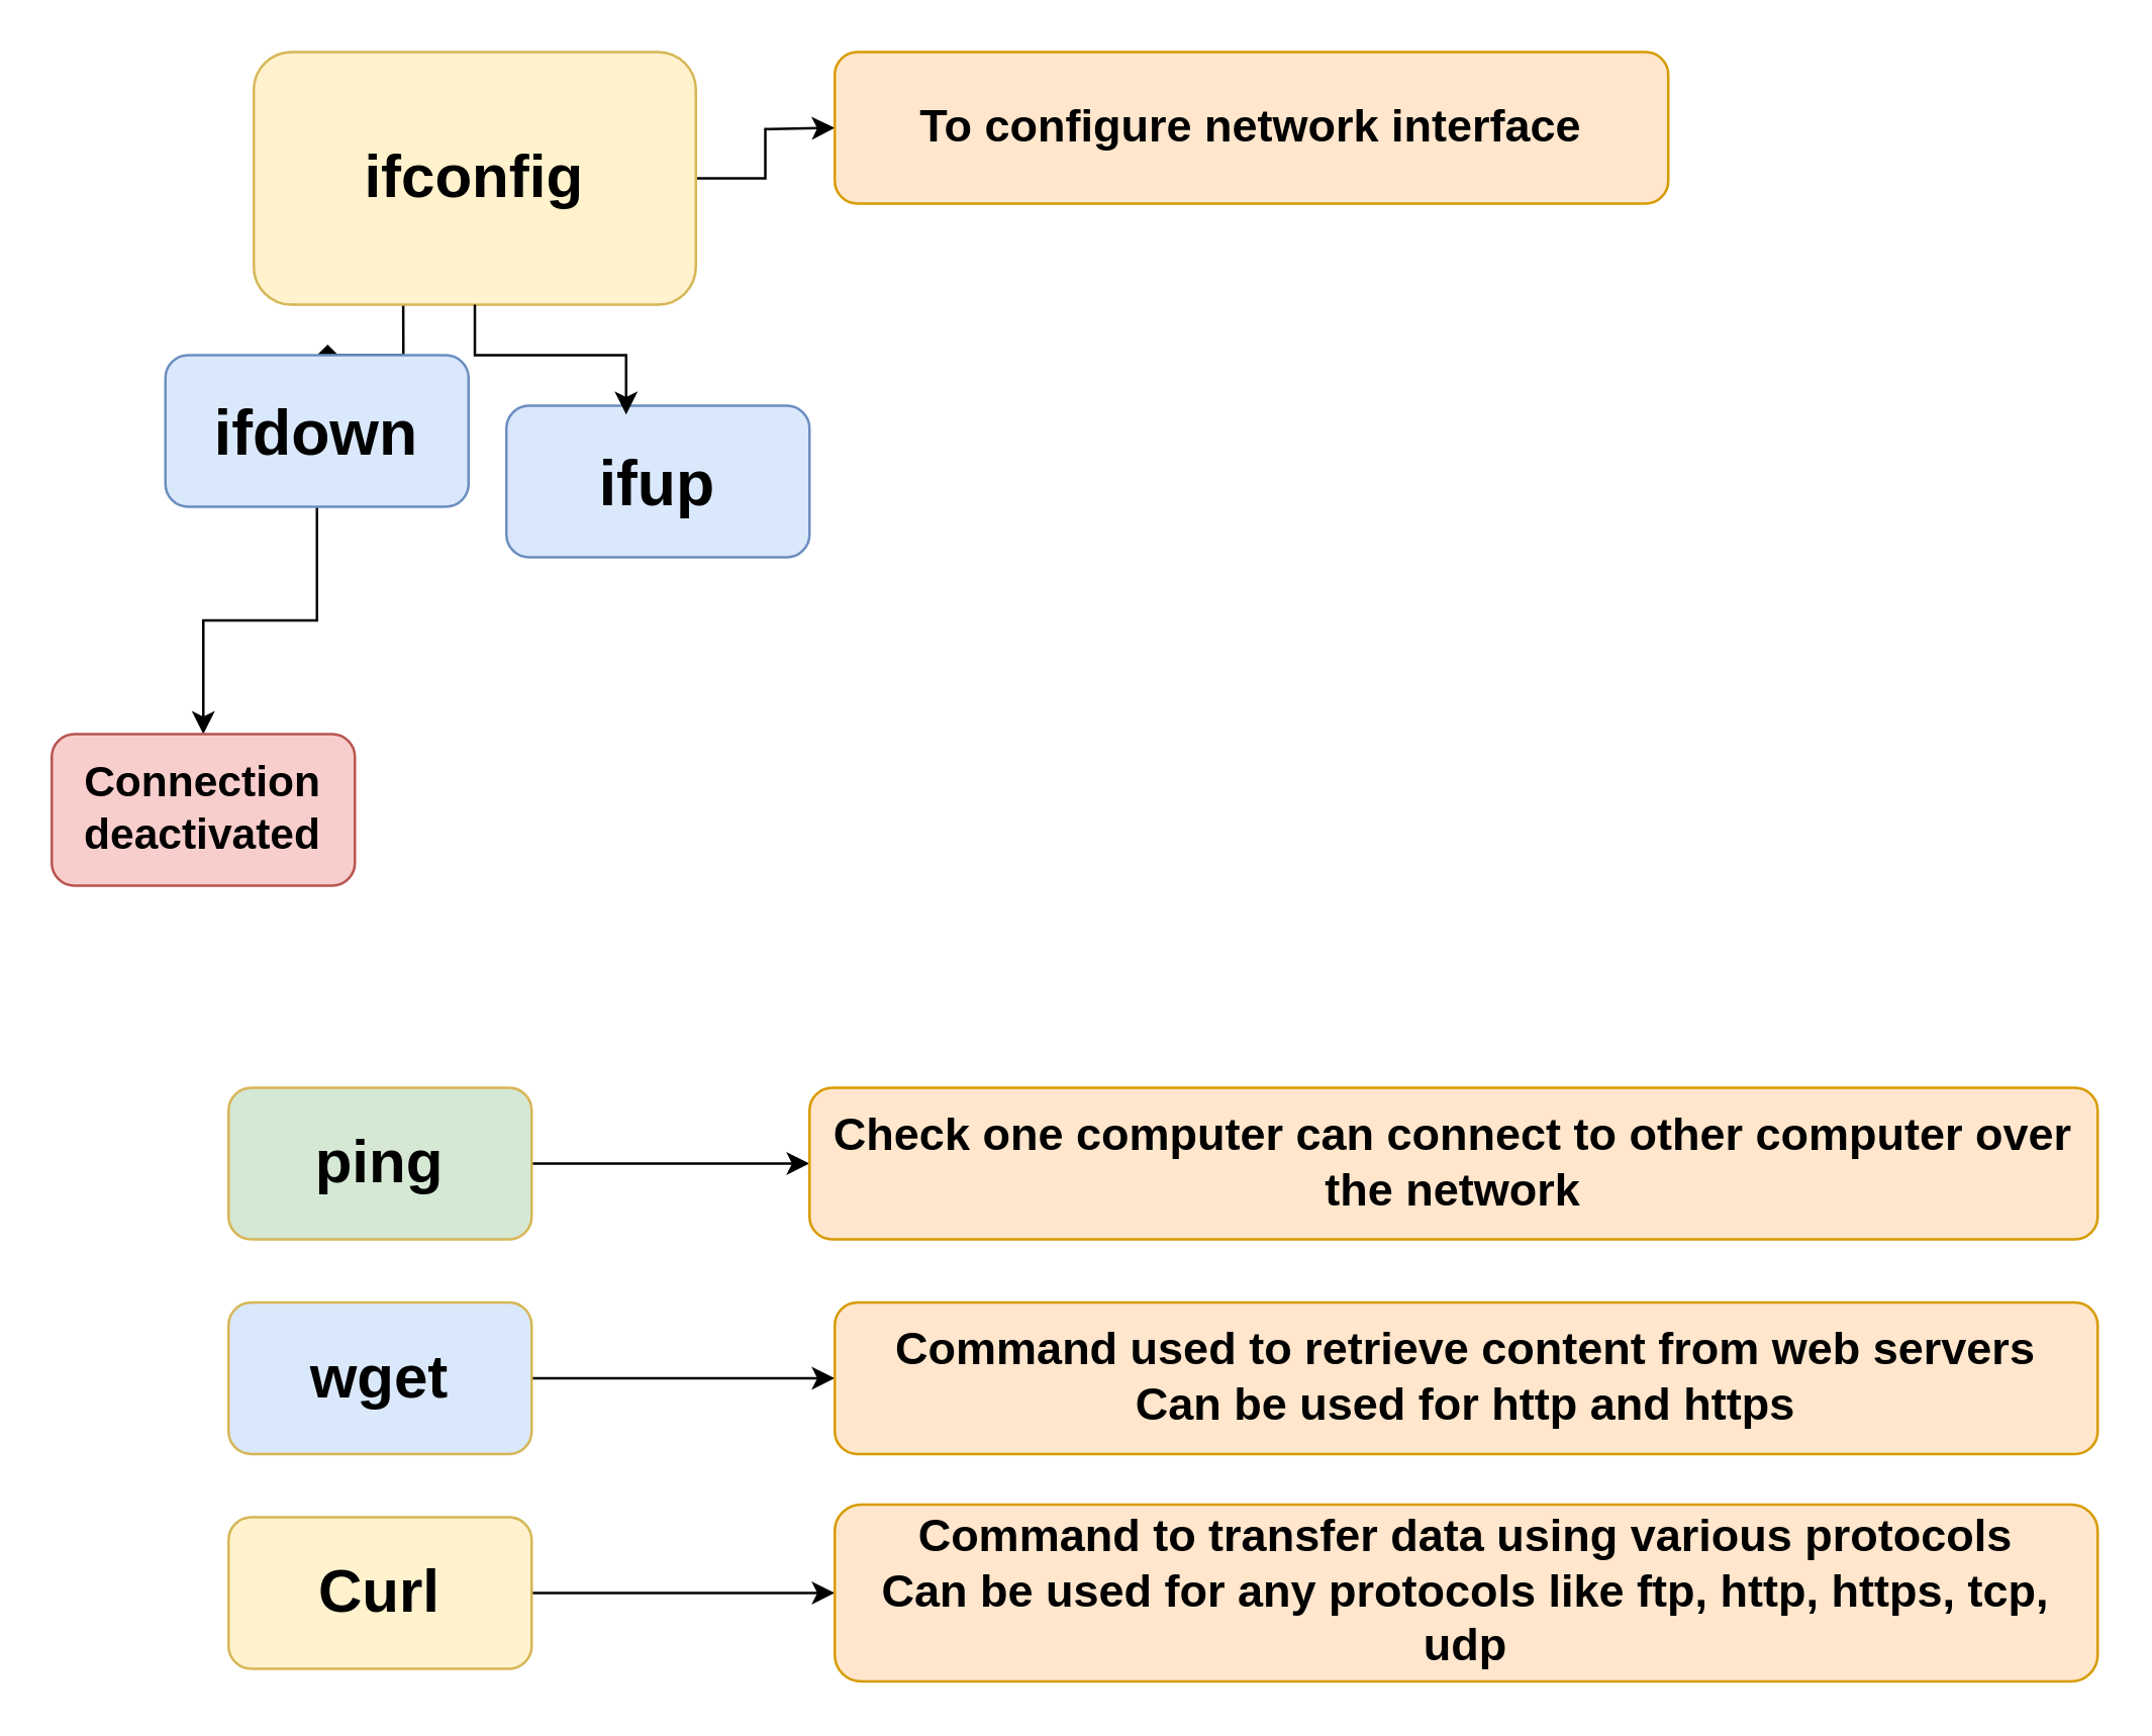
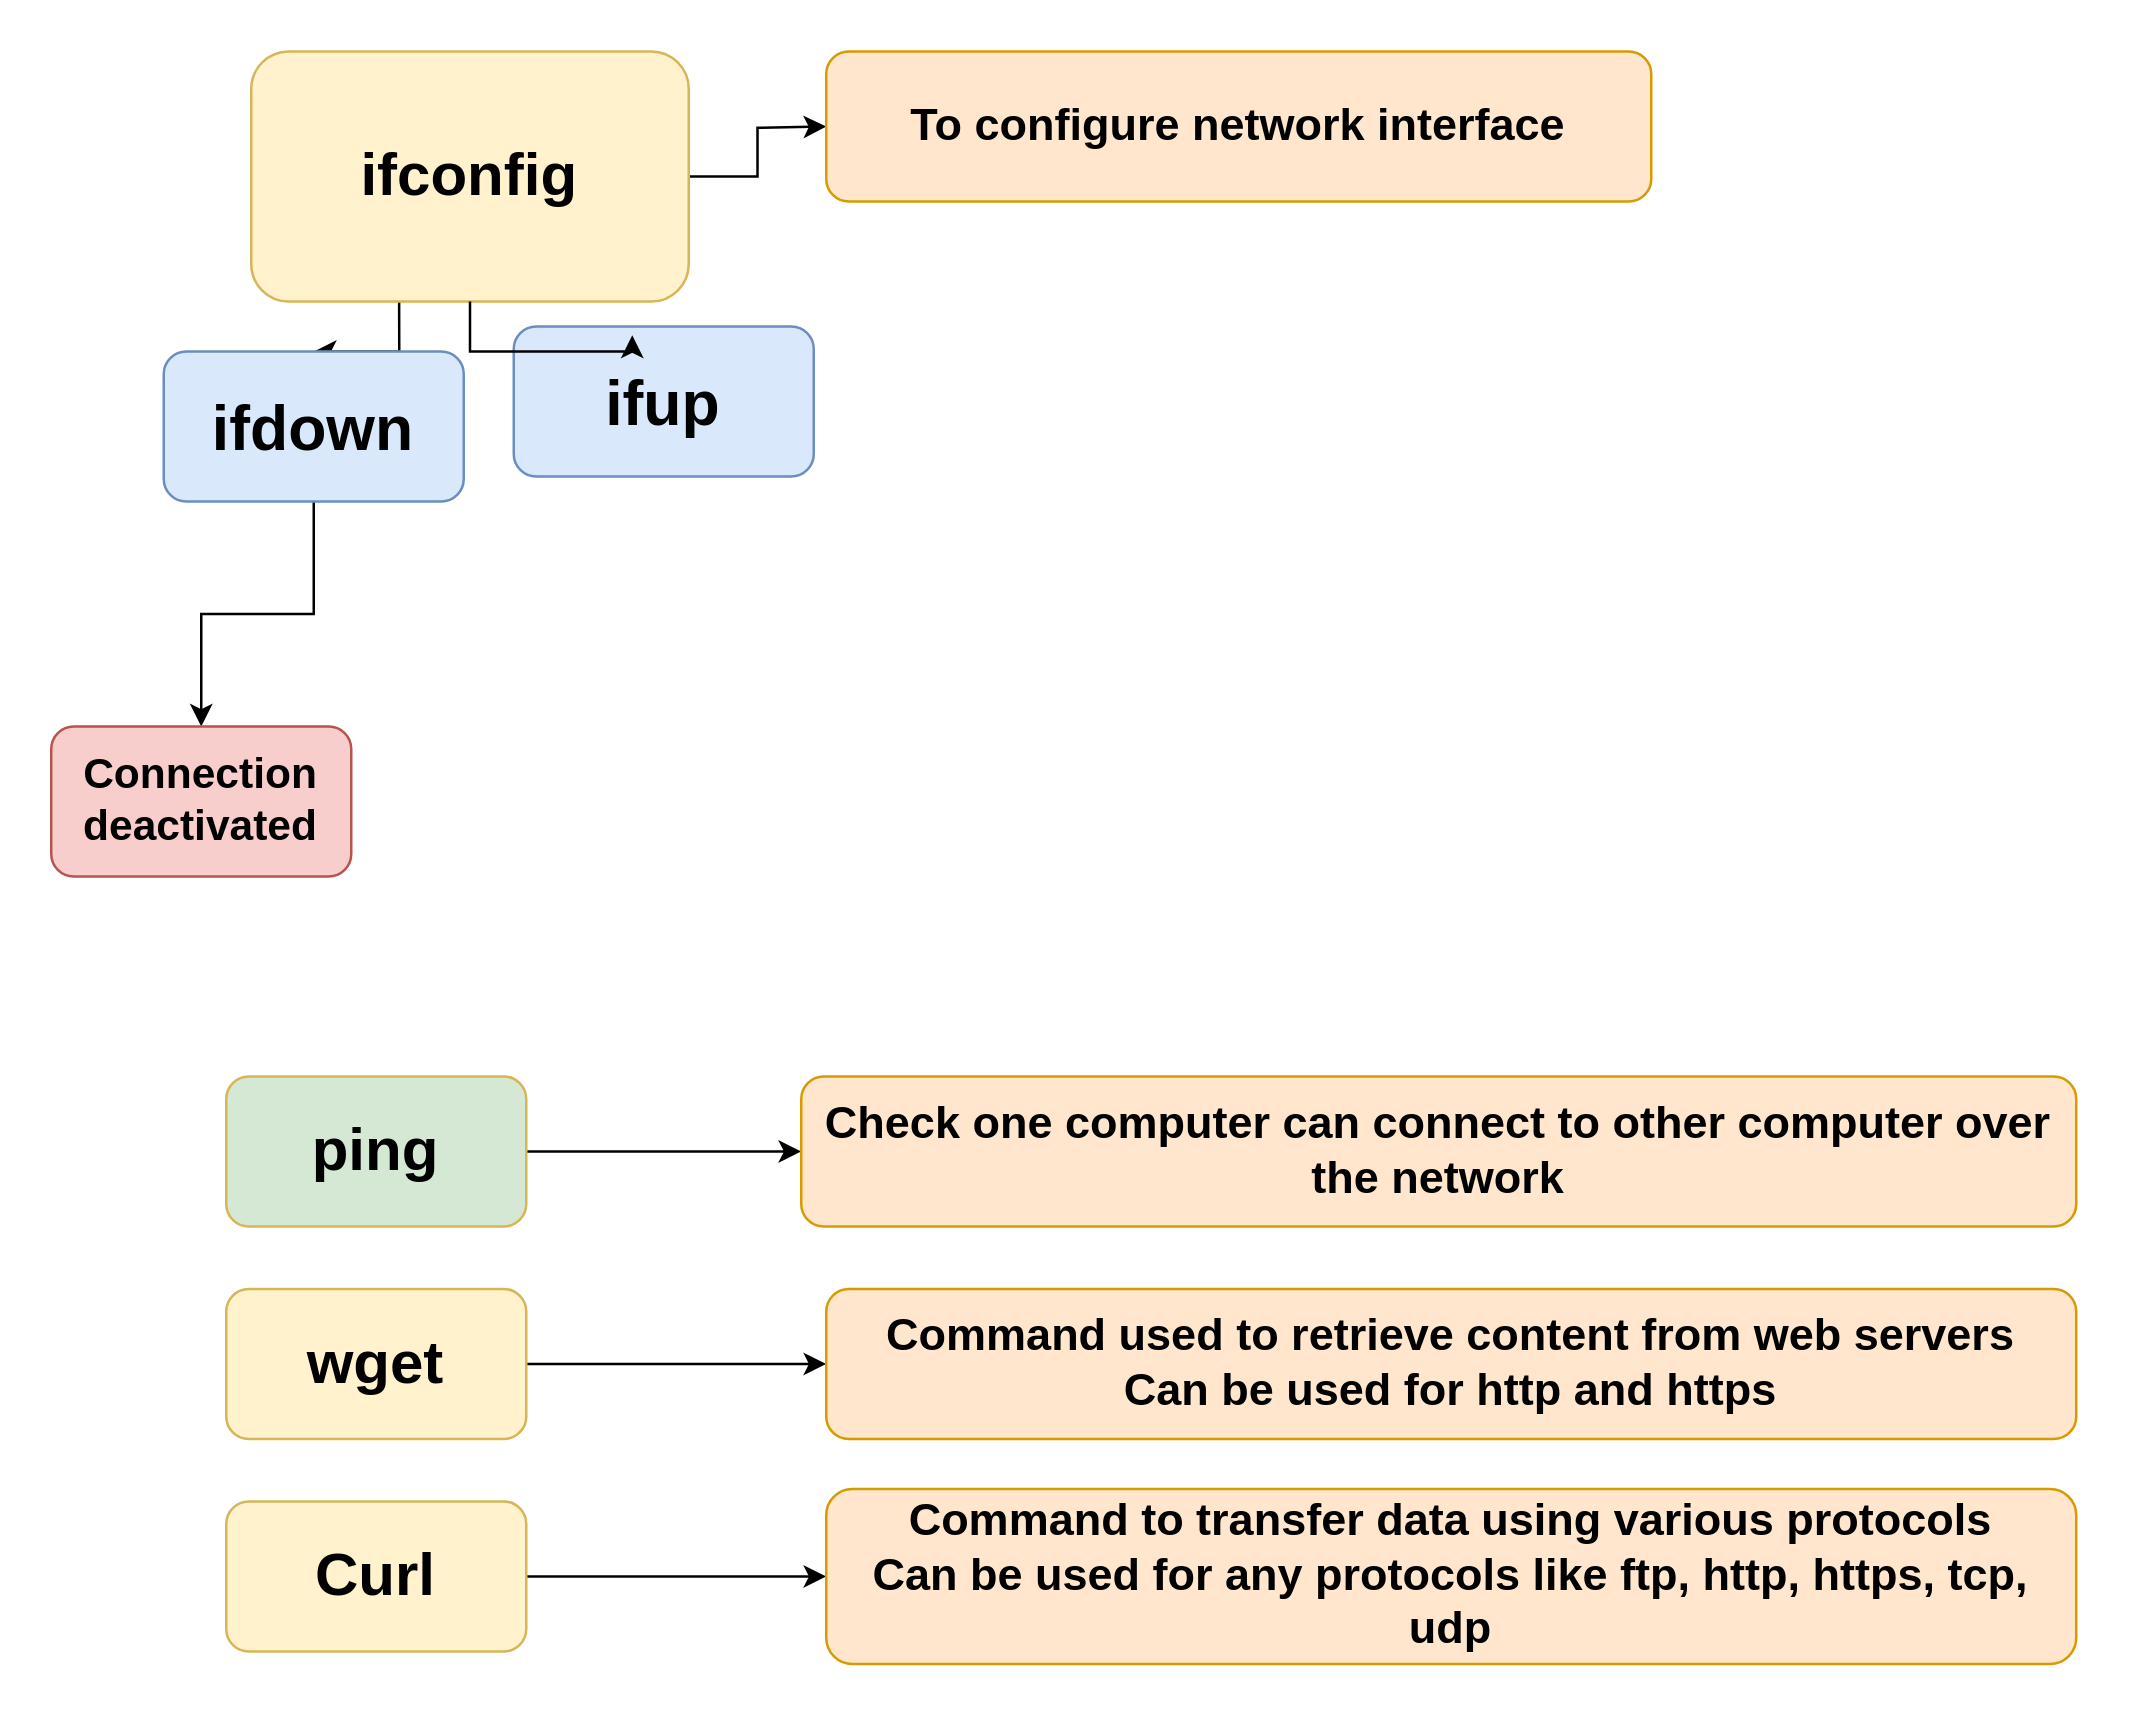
  <mxCell id="0" />
  <mxCell id="1" parent="0" />
  <mxCell id="2" style="edgeStyle=orthogonalEdgeStyle;rounded=0;orthogonalLoop=1;jettySize=auto;html=1;exitX=1;exitY=0.5;exitDx=0;exitDy=0;" edge="1" parent="1" source="4"><mxGeometry relative="1" as="geometry"><mxPoint x="330" y="50" as="targetPoint" /></mxGeometry></mxCell>
- <mxCell id="3" style="edgeStyle=orthogonalEdgeStyle;rounded=0;orthogonalLoop=1;jettySize=auto;html=1;exitX=0.338;exitY=1;exitDx=0;exitDy=0;exitPerimeter=0;endArrow=diamond;" edge="1" parent="1" source="4" target="7"><mxGeometry relative="1" as="geometry"><mxPoint x="350" y="140" as="targetPoint" /></mxGeometry></mxCell>
+ <mxCell id="3" style="edgeStyle=orthogonalEdgeStyle;rounded=0;orthogonalLoop=1;jettySize=auto;html=1;exitX=0.338;exitY=1;exitDx=0;exitDy=0;exitPerimeter=0;" edge="1" parent="1" source="4" target="7"><mxGeometry relative="1" as="geometry"><mxPoint x="350" y="140" as="targetPoint" /></mxGeometry></mxCell>
  <mxCell id="4" value="ifconfig" style="rounded=1;whiteSpace=wrap;html=1;fontSize=24;fillColor=#fff2cc;strokeColor=#d6b656;fontStyle=1" vertex="1" parent="1"><mxGeometry x="100" y="20" width="175" height="100" as="geometry" /></mxCell>
  <mxCell id="5" value="To configure network interface" style="rounded=1;whiteSpace=wrap;html=1;fontSize=18;fillColor=#ffe6cc;strokeColor=#d79b00;fontStyle=1" vertex="1" parent="1"><mxGeometry x="330" y="20" width="330" height="60" as="geometry" /></mxCell>
  <mxCell id="6" value="" style="edgeStyle=orthogonalEdgeStyle;rounded=0;orthogonalLoop=1;jettySize=auto;html=1;" edge="1" parent="1" source="7" target="10"><mxGeometry relative="1" as="geometry" /></mxCell>
  <mxCell id="7" value="ifdown" style="rounded=1;whiteSpace=wrap;html=1;fillColor=#dae8fc;strokeColor=#6c8ebf;fontSize=25;fontStyle=1" vertex="1" parent="1"><mxGeometry x="65" y="140" width="120" height="60" as="geometry" /></mxCell>
- <mxCell id="8" value="ifup" style="rounded=1;whiteSpace=wrap;html=1;fillColor=#dae8fc;strokeColor=#6c8ebf;fontSize=25;fontStyle=1" vertex="1" parent="1"><mxGeometry x="200" y="160" width="120" height="60" as="geometry" /></mxCell>
+ <mxCell id="8" value="ifup" style="rounded=1;whiteSpace=wrap;html=1;fillColor=#dae8fc;strokeColor=#6c8ebf;fontSize=25;fontStyle=1" vertex="1" parent="1"><mxGeometry x="205" y="130" width="120" height="60" as="geometry" /></mxCell>
  <mxCell id="9" style="edgeStyle=orthogonalEdgeStyle;rounded=0;orthogonalLoop=1;jettySize=auto;html=1;exitX=0.5;exitY=1;exitDx=0;exitDy=0;entryX=0.395;entryY=0.059;entryDx=0;entryDy=0;entryPerimeter=0;" edge="1" parent="1" source="4" target="8"><mxGeometry relative="1" as="geometry" /></mxCell>
  <mxCell id="10" value="Connection deactivated" style="rounded=1;whiteSpace=wrap;html=1;fillColor=#f8cecc;strokeColor=#b85450;fontSize=17;fontStyle=1" vertex="1" parent="1"><mxGeometry x="20" y="290" width="120" height="60" as="geometry" /></mxCell>
  <mxCell id="11" style="edgeStyle=orthogonalEdgeStyle;rounded=0;orthogonalLoop=1;jettySize=auto;html=1;exitX=1;exitY=0.5;exitDx=0;exitDy=0;" edge="1" parent="1" source="12"><mxGeometry relative="1" as="geometry"><mxPoint x="320" y="460" as="targetPoint" /></mxGeometry></mxCell>
  <mxCell id="12" value="ping" style="rounded=1;whiteSpace=wrap;html=1;fontSize=24;fillColor=#d5e8d4;strokeColor=#d6b656;fontStyle=1;" vertex="1" parent="1"><mxGeometry x="90" y="430" width="120" height="60" as="geometry" /></mxCell>
  <mxCell id="13" value="Check one computer can connect to other computer over the network" style="rounded=1;whiteSpace=wrap;html=1;fontSize=18;fillColor=#ffe6cc;strokeColor=#d79b00;fontStyle=1" vertex="1" parent="1"><mxGeometry x="320" y="430" width="510" height="60" as="geometry" /></mxCell>
  <mxCell id="14" style="edgeStyle=orthogonalEdgeStyle;rounded=0;orthogonalLoop=1;jettySize=auto;html=1;exitX=1;exitY=0.5;exitDx=0;exitDy=0;" edge="1" parent="1" source="15"><mxGeometry relative="1" as="geometry"><mxPoint x="330" y="545" as="targetPoint" /></mxGeometry></mxCell>
- <mxCell id="15" value="wget" style="rounded=1;whiteSpace=wrap;html=1;fontSize=24;fillColor=#dae8fc;strokeColor=#d6b656;fontStyle=1;" vertex="1" parent="1"><mxGeometry x="90" y="515" width="120" height="60" as="geometry" /></mxCell>
+ <mxCell id="15" value="wget" style="rounded=1;whiteSpace=wrap;html=1;fontSize=24;fillColor=#fff2cc;strokeColor=#d6b656;fontStyle=1" vertex="1" parent="1"><mxGeometry x="90" y="515" width="120" height="60" as="geometry" /></mxCell>
  <mxCell id="16" value="Command used to retrieve content from web servers&lt;div&gt;Can be used for http and https&lt;/div&gt;" style="rounded=1;whiteSpace=wrap;html=1;fontSize=18;fillColor=#ffe6cc;strokeColor=#d79b00;fontStyle=1" vertex="1" parent="1"><mxGeometry x="330" y="515" width="500" height="60" as="geometry" /></mxCell>
  <mxCell id="17" style="edgeStyle=orthogonalEdgeStyle;rounded=0;orthogonalLoop=1;jettySize=auto;html=1;exitX=1;exitY=0.5;exitDx=0;exitDy=0;entryX=0;entryY=0.5;entryDx=0;entryDy=0;" edge="1" parent="1" source="18" target="19"><mxGeometry relative="1" as="geometry" /></mxCell>
  <mxCell id="18" value="Curl" style="rounded=1;whiteSpace=wrap;html=1;fontSize=24;fillColor=#fff2cc;strokeColor=#d6b656;fontStyle=1" vertex="1" parent="1"><mxGeometry x="90" y="600" width="120" height="60" as="geometry" /></mxCell>
  <mxCell id="19" value="Command to transfer data using various protocols&lt;div&gt;Can be used for any protocols like ftp, http, https, tcp, udp&lt;/div&gt;" style="rounded=1;whiteSpace=wrap;html=1;fontSize=18;fillColor=#ffe6cc;strokeColor=#d79b00;fontStyle=1" vertex="1" parent="1"><mxGeometry x="330" y="595" width="500" height="70" as="geometry" /></mxCell>
